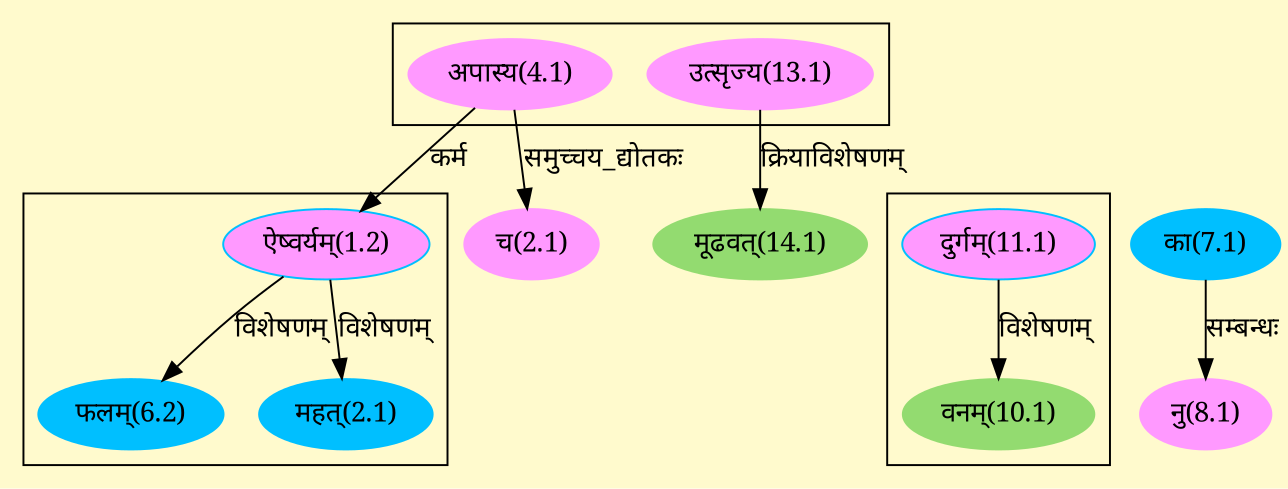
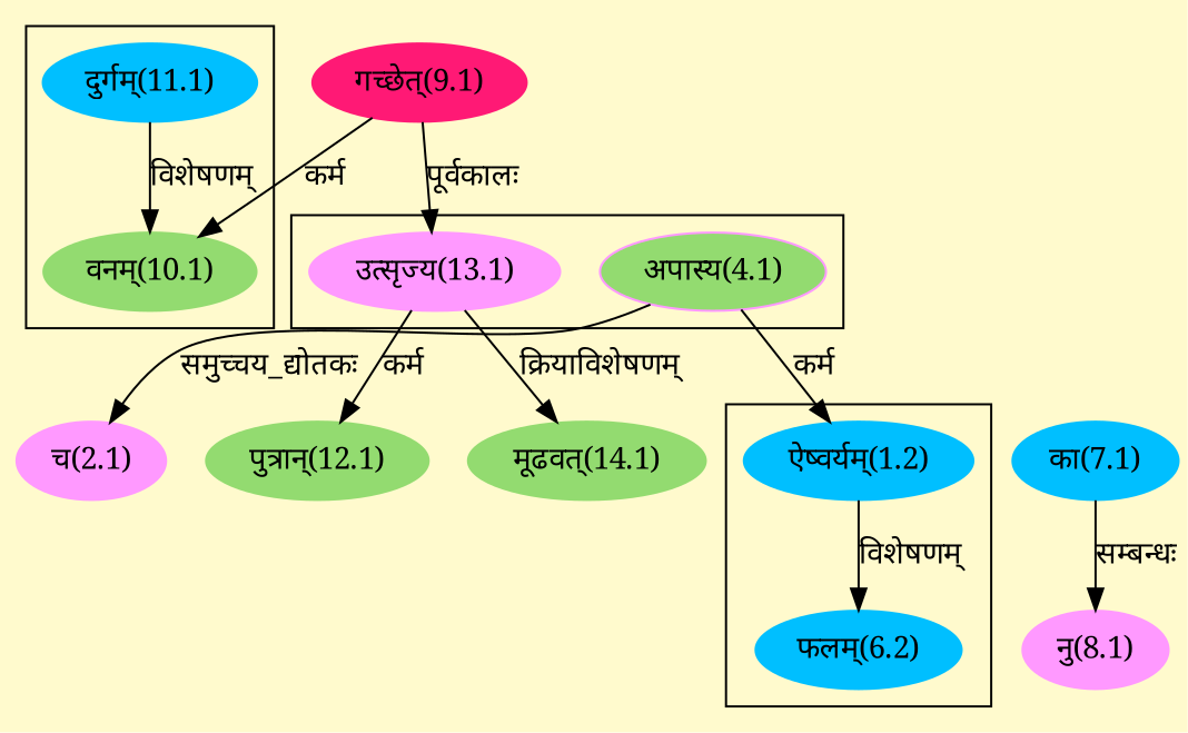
  digraph {
    bgcolor=lemonchiffon1
    compound=true
    fontname="Noto Serif"
    rankdir=BT
    node [color="#00BFFF" fontname="Noto Serif" style=filled]
    edge [dir=back fontname="Noto Serif"]
-   n1 [label="महत्(2.1)"]
-   n2 [label="ऐष्वर्यम्(1.2)" fillcolor="#FF99FF"]
+   n2 [label="ऐष्वर्यम्(1.2)"]
    n3 [label="फलम्(6.2)"]
-   n4 [color="#FF99FF" label="अपास्य(4.1)"]
+   n4 [color="#FF99FF" label="अपास्य(4.1)" fillcolor="#93DB70"]
    n5 [color="#FF99FF" label="उत्सृज्य(13.1)"]
-   n6 [label="दुर्गम्(11.1)" fillcolor="#FF99FF"]
+   n6 [label="दुर्गम्(11.1)"]
    n7 [color="#93DB70" label="वनम्(10.1)"]
+   n8 [color="#FF1975" label="गच्छेत्(9.1)"]
    n9 [color="#FF99FF" label="च(2.1)"]
    n10 [label="का(7.1)"]
    n11 [color="#FF99FF" label="नु(8.1)"]
+   n12 [color="#93DB70" label="पुत्रान्(12.1)"]
    n13 [color="#93DB70" label="मूढवत्(14.1)"]
    subgraph cluster_1 {
-     n1
      n2
      n3
    }
    subgraph cluster_2 {
      n4
      n5
    }
    subgraph cluster_3 {
      n6
      n7
    }
-   n1 -> n2 [label="विशेषणम्"]
    n2 -> n4 [label="कर्म"]
    n3 -> n2 [label="विशेषणम्"]
+   n5 -> n8 [label="पूर्वकालः"]
    n7 -> n6 [label="विशेषणम्"]
+   n7 -> n8 [label="कर्म"]
    n9 -> n4 [label="समुच्चय_द्योतकः"]
    n11 -> n10 [label="सम्बन्धः"]
+   n12 -> n5 [label="कर्म"]
    n13 -> n5 [label="क्रियाविशेषणम्"]
  }
